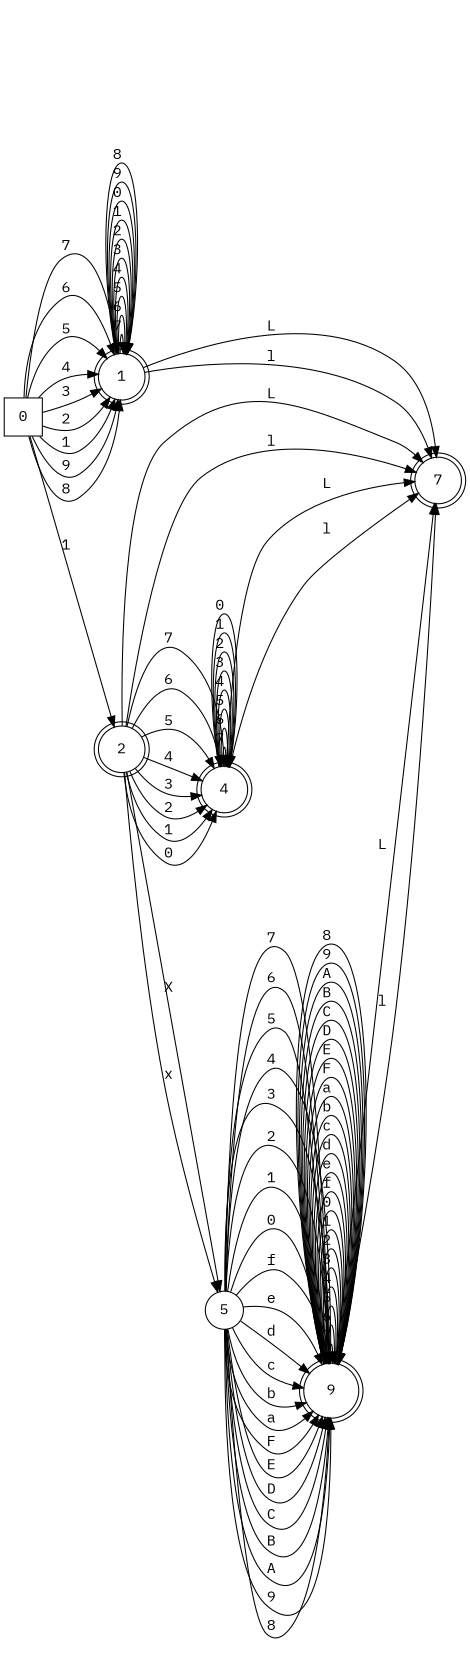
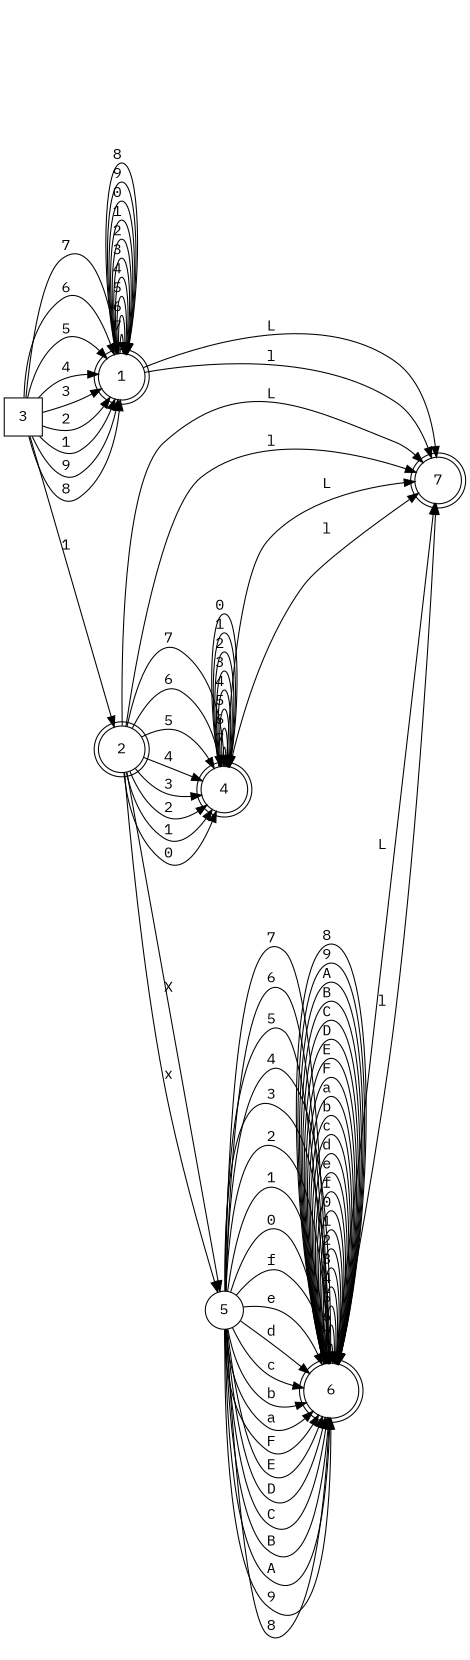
  digraph {
    fontname="IBM Plex Mono"
    rankdir=LR
    node [fontname="IBM Plex Mono" shape=doublecircle]
    edge [fontname="IBM Plex Mono"]
-   0 [shape=square]
+   0 [shape=square label=3]
    1
    2
    n4 [label=7]
    4
    5 [shape=circle]
-   6 [label=9]
+   6
    0 -> 1 [label="7 "]
    0 -> 1 [label="6 "]
    0 -> 1 [label="5 "]
    0 -> 1 [label="4 "]
    0 -> 1 [label="3 "]
    0 -> 1 [label="2 "]
    0 -> 1 [label="1 "]
    0 -> 1 [label="9 "]
    0 -> 1 [label="8 "]
    0 -> 2 [label="1 "]
    1 -> 1 [label="7 "]
    1 -> 1 [label="6 "]
    1 -> 1 [label="5 "]
    1 -> 1 [label="4 "]
    1 -> 1 [label="3 "]
    1 -> 1 [label="2 "]
    1 -> 1 [label="1 "]
    1 -> 1 [label="0 "]
    1 -> 1 [label="9 "]
    1 -> 1 [label="8 "]
    1 -> n4 [label="L "]
    1 -> n4 [label="l "]
    2 -> n4 [label="L "]
    2 -> n4 [label="l "]
    2 -> 4 [label="7 "]
    2 -> 4 [label="6 "]
    2 -> 4 [label="5 "]
    2 -> 4 [label="4 "]
    2 -> 4 [label="3 "]
    2 -> 4 [label="2 "]
    2 -> 4 [label="1 "]
    2 -> 4 [label="0 "]
    2 -> 5 [label="X "]
    2 -> 5 [label="x "]
    4 -> n4 [label="L "]
    4 -> n4 [label="l "]
    4 -> 4 [label="7 "]
    4 -> 4 [label="6 "]
    4 -> 4 [label="5 "]
    4 -> 4 [label="4 "]
    4 -> 4 [label="3 "]
    4 -> 4 [label="2 "]
    4 -> 4 [label="1 "]
    4 -> 4 [label="0 "]
    5 -> 6 [label="7 "]
    5 -> 6 [label="6 "]
    5 -> 6 [label="5 "]
    5 -> 6 [label="4 "]
    5 -> 6 [label="3 "]
    5 -> 6 [label="2 "]
    5 -> 6 [label="1 "]
    5 -> 6 [label="0 "]
    5 -> 6 [label="f "]
    5 -> 6 [label="e "]
    5 -> 6 [label="d "]
    5 -> 6 [label="c "]
    5 -> 6 [label="b "]
    5 -> 6 [label="a "]
    5 -> 6 [label="F "]
    5 -> 6 [label="E "]
    5 -> 6 [label="D "]
    5 -> 6 [label="C "]
    5 -> 6 [label="B "]
    5 -> 6 [label="A "]
    5 -> 6 [label="9 "]
    5 -> 6 [label="8 "]
    6 -> n4 [label="L "]
    6 -> n4 [label="l "]
    6 -> 6 [label="7 "]
    6 -> 6 [label="6 "]
    6 -> 6 [label="5 "]
    6 -> 6 [label="4 "]
    6 -> 6 [label="3 "]
    6 -> 6 [label="2 "]
    6 -> 6 [label="1 "]
    6 -> 6 [label="0 "]
    6 -> 6 [label="f "]
    6 -> 6 [label="e "]
    6 -> 6 [label="d "]
    6 -> 6 [label="c "]
    6 -> 6 [label="b "]
    6 -> 6 [label="a "]
    6 -> 6 [label="F "]
    6 -> 6 [label="E "]
    6 -> 6 [label="D "]
    6 -> 6 [label="C "]
    6 -> 6 [label="B "]
    6 -> 6 [label="A "]
    6 -> 6 [label="9 "]
    6 -> 6 [label="8 "]
  }
